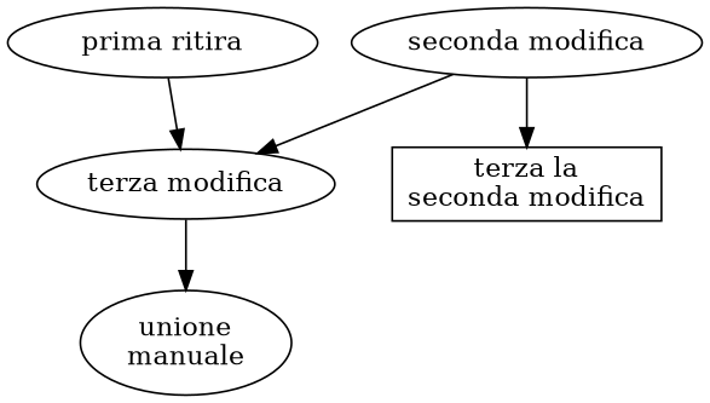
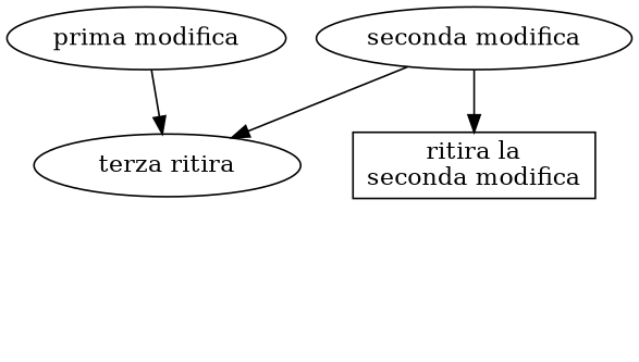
  digraph {
-   "prima modifica" [label="prima ritira"]
-   "terza modifica"
+   "prima modifica"
+   "terza modifica" [label="terza ritira"]
    "seconda modifica"
-   n4 [label="terza la\nseconda modifica" shape=box]
-   "unione\nmanuale"
+   n4 [label="ritira la\nseconda modifica" shape=box]
    "prima modifica" -> "terza modifica"
-   "terza modifica" -> "unione\nmanuale"
    "seconda modifica" -> "terza modifica"
    "seconda modifica" -> n4
  }
